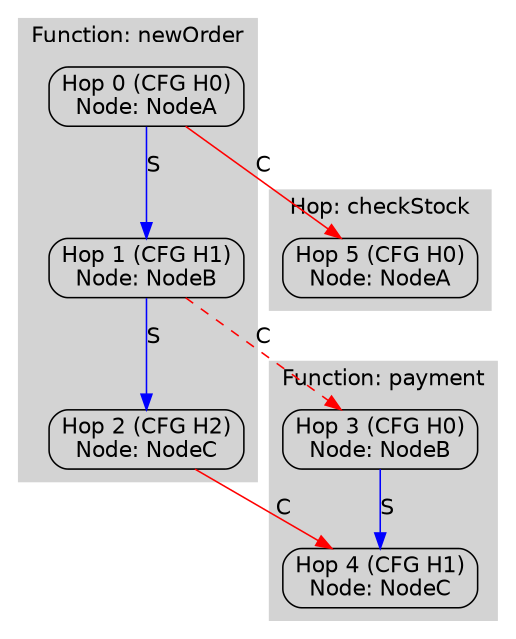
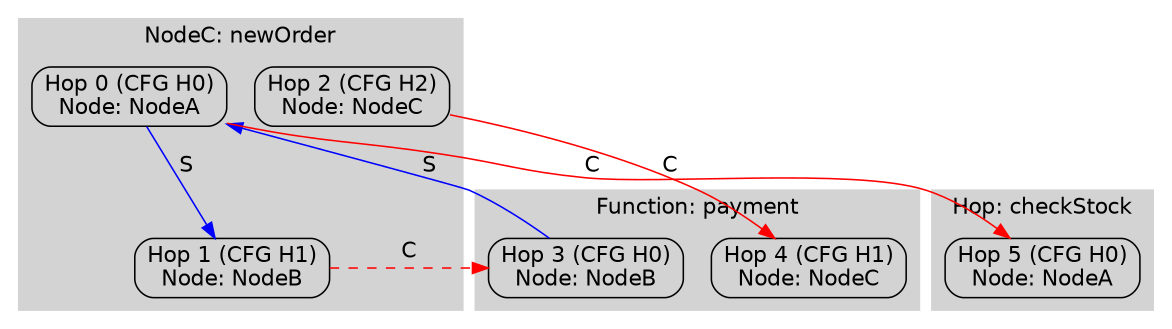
  digraph {
    compound=true
    fontname="DejaVu Sans"
    node [fontname="DejaVu Sans" shape=box style=rounded]
    edge [color=blue fontname="DejaVu Sans" style=solid]
    n1 [label="Hop 3 (CFG H0)\nNode: NodeB"]
    n2 [label="Hop 4 (CFG H1)\nNode: NodeC"]
    n3 [label="Hop 5 (CFG H0)\nNode: NodeA"]
    n4 [label="Hop 0 (CFG H0)\nNode: NodeA"]
    n5 [label="Hop 1 (CFG H1)\nNode: NodeB"]
    n6 [label="Hop 2 (CFG H2)\nNode: NodeC"]
    subgraph cluster_1 {
      color=lightgrey
      label="Function: payment"
      style=filled
      n1
      n2
    }
    subgraph cluster_2 {
      color=lightgrey
      label="Hop: checkStock"
      style=filled
      n3
    }
    subgraph cluster_3 {
      color=lightgrey
-     label="Function: newOrder"
+     label="NodeC: newOrder"
      style=filled
      n4
      n5
      n6
    }
-   n1 -> n2 [label=S]
+   n1 -> n4 [label=S]
    n4 -> n3 [color=red label=C]
    n4 -> n5 [label=S]
    n5 -> n1 [color=red label=C style=dashed]
-   n5 -> n6 [label=S]
    n6 -> n2 [color=red label=C]
  }
